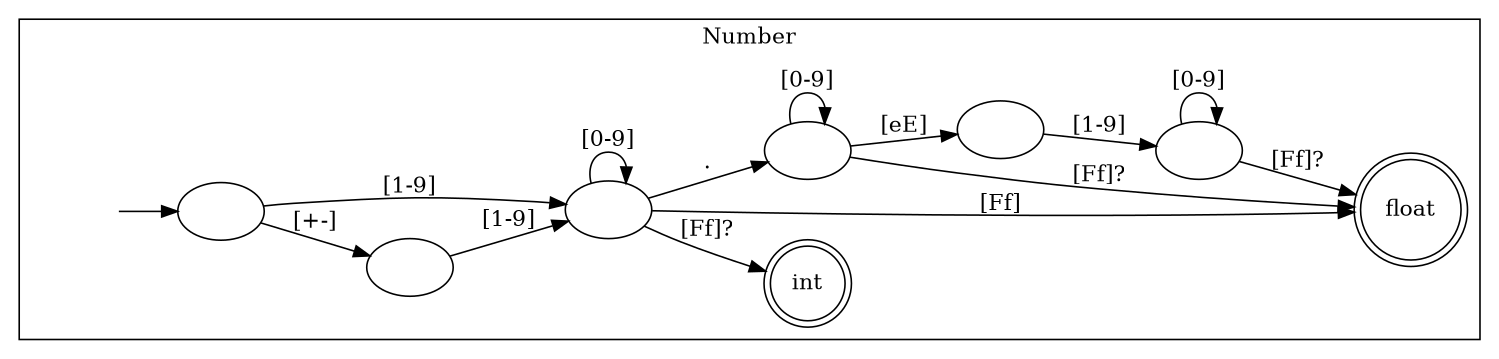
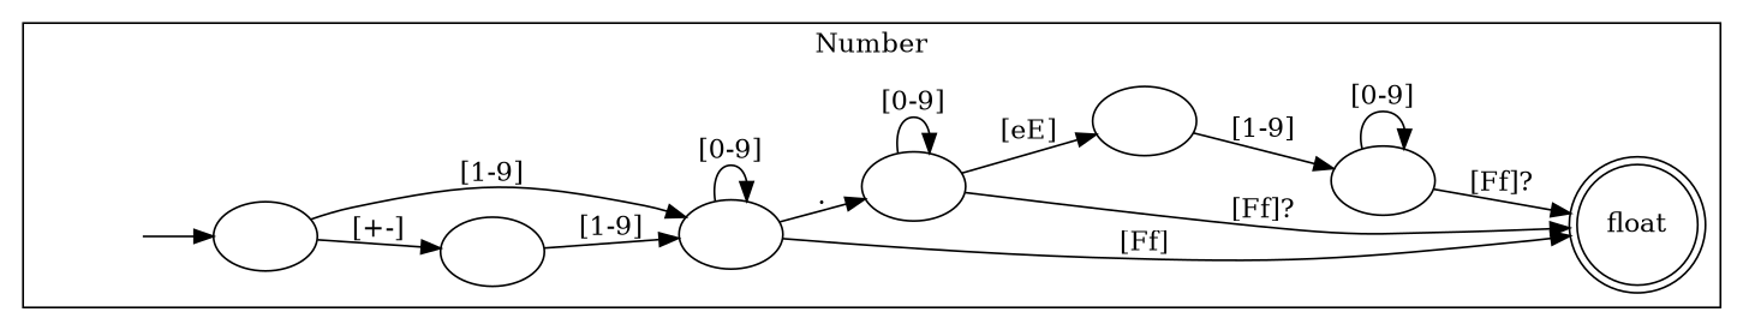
  digraph {
    rankdir=LR
    n1 [label=" " shape=none]
    n2 [label=" "]
-   n3 [label=int shape=doublecircle]
    n4 [label=float shape=doublecircle]
    n5 [label=" "]
    n6 [label=" "]
    n7 [label=" "]
    n8 [label=" "]
    n9 [label=" "]
    subgraph cluster_1 {
      label=Number
      n1
      n2
-     n3
      n4
      n5
      n6
      n7
      n8
      n9
    }
    n1 -> n2
    n2 -> n5 [label="[+-]"]
    n2 -> n6 [label="[1-9]"]
    n5 -> n6 [label="[1-9]"]
-   n6 -> n3 [label="[Ff]?"]
    n6 -> n4 [label="[Ff]"]
    n6 -> n6 [label="[0-9]"]
    n6 -> n7 [label="."]
    n7 -> n4 [label="[Ff]?"]
    n7 -> n7 [label="[0-9]"]
    n7 -> n8 [label="[eE]"]
    n8 -> n9 [label="[1-9]"]
    n9 -> n4 [label="[Ff]?"]
    n9 -> n9 [label="[0-9]"]
  }
